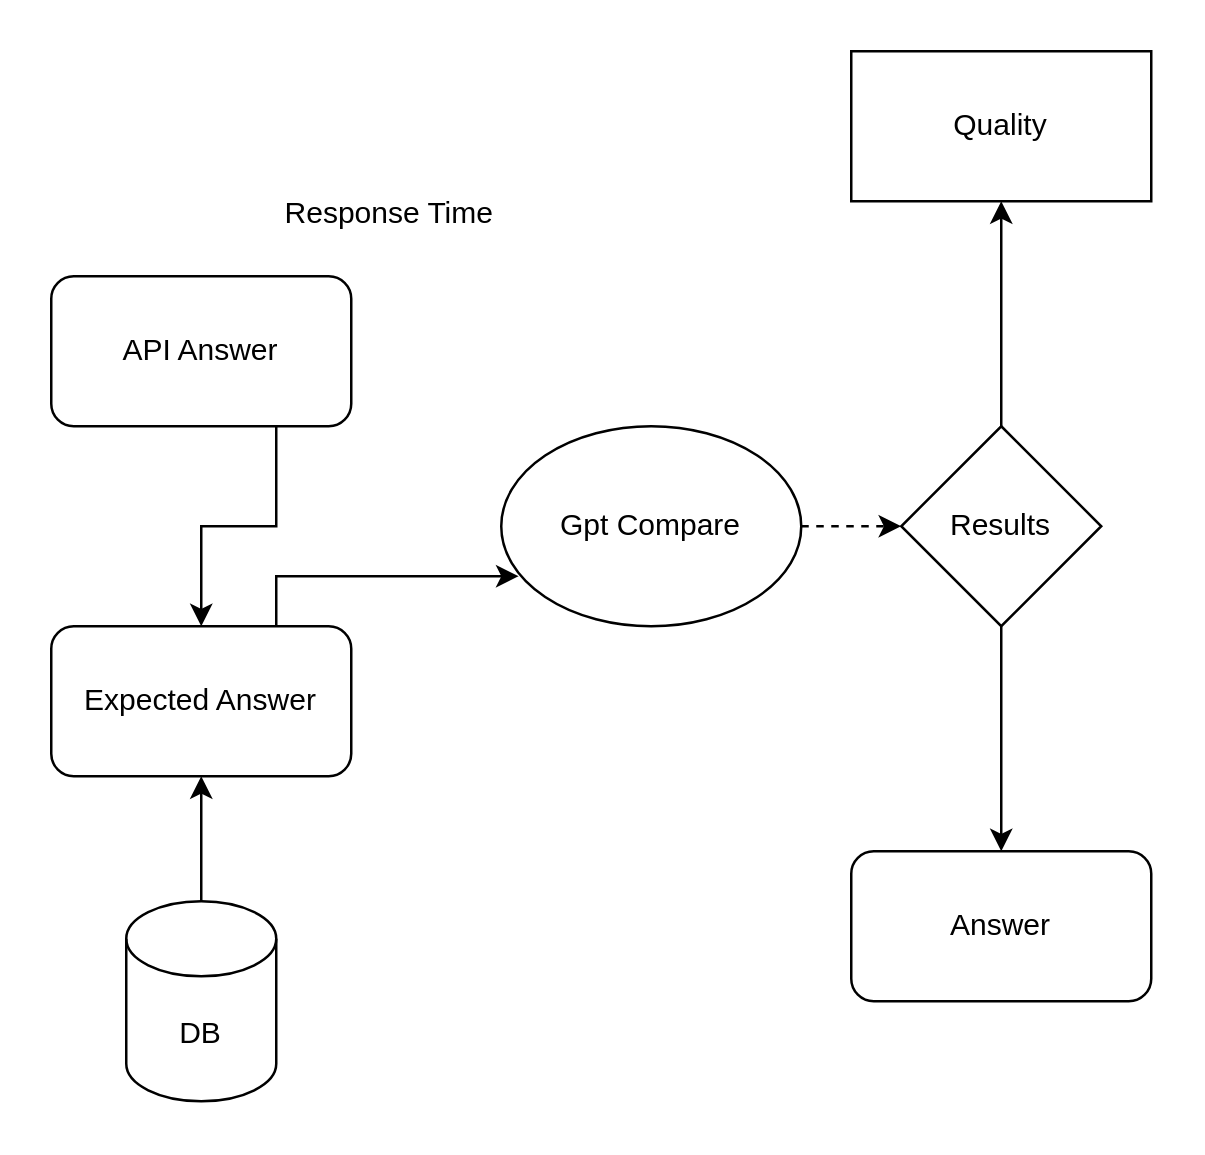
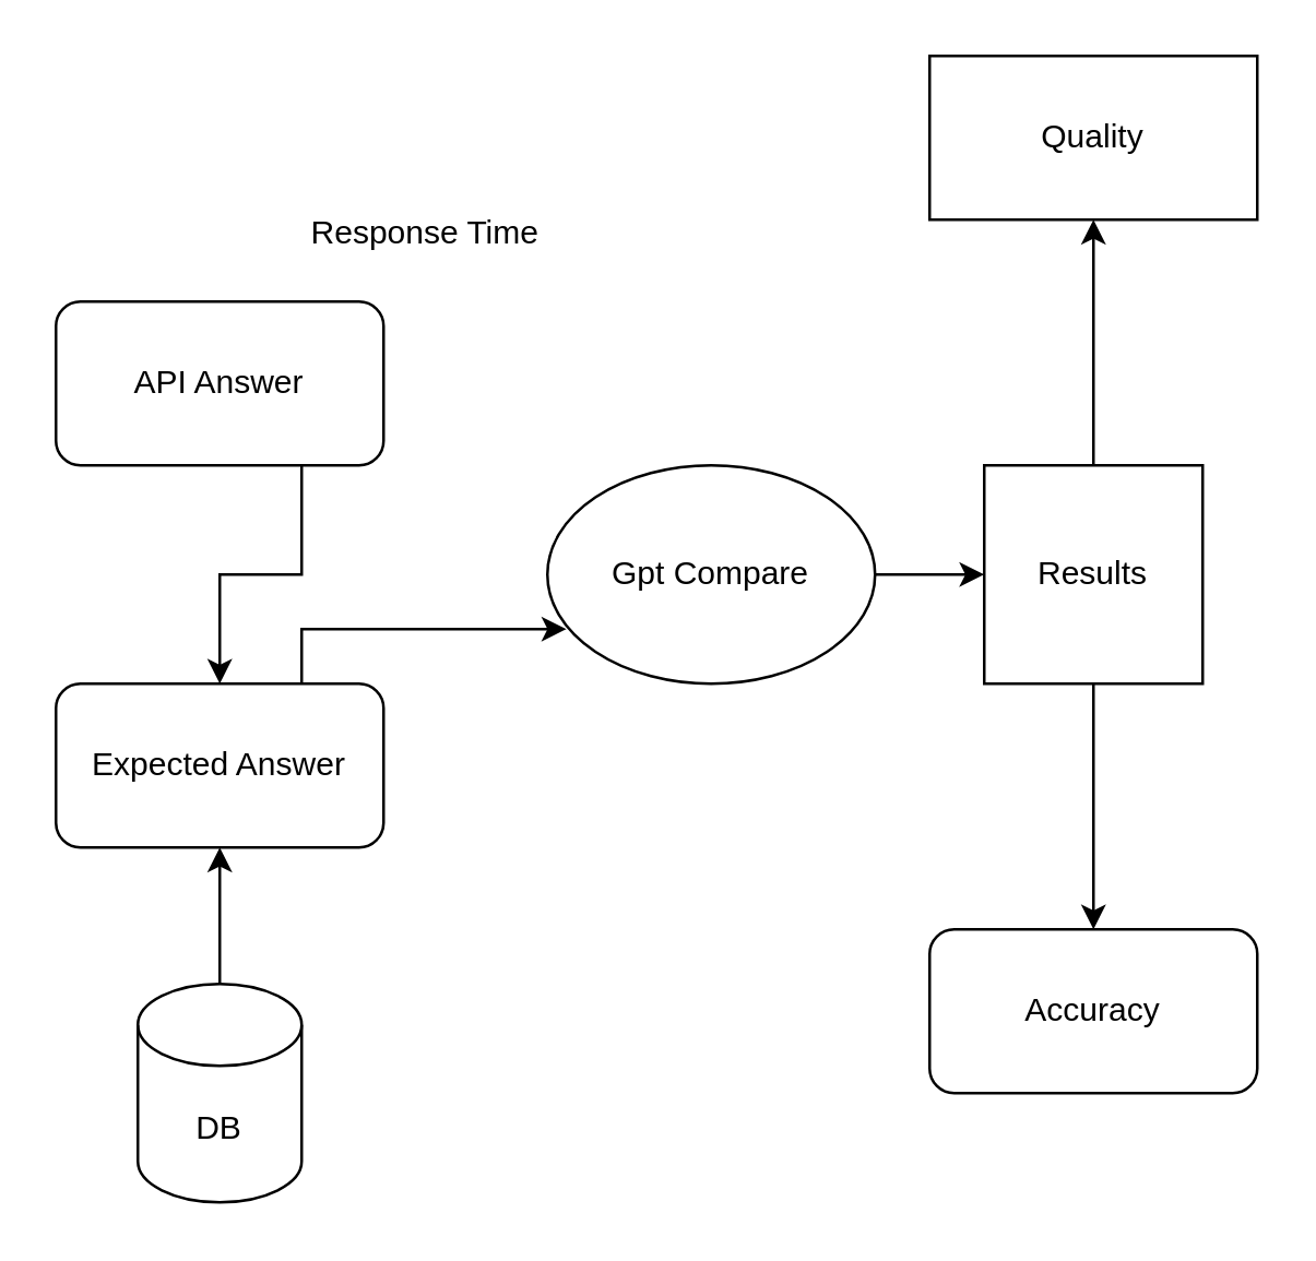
  <mxCell id="0" />
  <mxCell id="1" parent="0" />
  <mxCell id="2" style="edgeStyle=orthogonalEdgeStyle;rounded=0;orthogonalLoop=1;jettySize=auto;html=1;exitX=0.75;exitY=1;exitDx=0;exitDy=0;" edge="1" parent="1" source="3" target="4"><mxGeometry relative="1" as="geometry" /></mxCell>
  <mxCell id="3" value="API Answer" style="rounded=1;whiteSpace=wrap;html=1;" vertex="1" parent="1"><mxGeometry x="20" y="110" width="120" height="60" as="geometry" /></mxCell>
  <mxCell id="4" value="Expected Answer" style="rounded=1;whiteSpace=wrap;html=1;" vertex="1" parent="1"><mxGeometry x="20" y="250" width="120" height="60" as="geometry" /></mxCell>
- <mxCell id="5" style="edgeStyle=orthogonalEdgeStyle;rounded=0;orthogonalLoop=1;jettySize=auto;html=1;dashed=1;" edge="1" parent="1" source="6" target="10"><mxGeometry relative="1" as="geometry" /></mxCell>
+ <mxCell id="5" style="edgeStyle=orthogonalEdgeStyle;rounded=0;orthogonalLoop=1;jettySize=auto;html=1;" edge="1" parent="1" source="6" target="10"><mxGeometry relative="1" as="geometry" /></mxCell>
  <mxCell id="6" value="Gpt Compare" style="ellipse;whiteSpace=wrap;html=1;" vertex="1" parent="1"><mxGeometry x="200" y="170" width="120" height="80" as="geometry" /></mxCell>
  <mxCell id="7" style="edgeStyle=orthogonalEdgeStyle;rounded=0;orthogonalLoop=1;jettySize=auto;html=1;exitX=0.75;exitY=0;exitDx=0;exitDy=0;entryX=0.058;entryY=0.75;entryDx=0;entryDy=0;entryPerimeter=0;" edge="1" parent="1" source="4" target="6"><mxGeometry relative="1" as="geometry" /></mxCell>
  <mxCell id="8" value="" style="edgeStyle=orthogonalEdgeStyle;rounded=0;orthogonalLoop=1;jettySize=auto;html=1;" edge="1" parent="1" source="10" target="13"><mxGeometry relative="1" as="geometry" /></mxCell>
  <mxCell id="9" value="" style="edgeStyle=orthogonalEdgeStyle;rounded=0;orthogonalLoop=1;jettySize=auto;html=1;" edge="1" parent="1" source="10" target="14"><mxGeometry relative="1" as="geometry" /></mxCell>
- <mxCell id="10" value="Results" style="rhombus;whiteSpace=wrap;html=1;" vertex="1" parent="1"><mxGeometry x="360" y="170" width="80" height="80" as="geometry" /></mxCell>
+ <mxCell id="10" value="Results" style="whiteSpace=wrap;html=1;rounded=0;" vertex="1" parent="1"><mxGeometry x="360" y="170" width="80" height="80" as="geometry" /></mxCell>
  <mxCell id="11" style="edgeStyle=orthogonalEdgeStyle;rounded=0;orthogonalLoop=1;jettySize=auto;html=1;exitX=0.5;exitY=0;exitDx=0;exitDy=0;exitPerimeter=0;" edge="1" parent="1" source="12" target="4"><mxGeometry relative="1" as="geometry" /></mxCell>
  <mxCell id="12" value="DB" style="shape=cylinder3;whiteSpace=wrap;html=1;boundedLbl=1;backgroundOutline=1;size=15;" vertex="1" parent="1"><mxGeometry x="50" y="360" width="60" height="80" as="geometry" /></mxCell>
- <mxCell id="13" value="Answer" style="rounded=1;whiteSpace=wrap;html=1;" vertex="1" parent="1"><mxGeometry x="340" y="340" width="120" height="60" as="geometry" /></mxCell>
+ <mxCell id="13" value="Accuracy" style="rounded=1;whiteSpace=wrap;html=1;" vertex="1" parent="1"><mxGeometry x="340" y="340" width="120" height="60" as="geometry" /></mxCell>
  <mxCell id="14" value="Quality" style="whiteSpace=wrap;html=1;" vertex="1" parent="1"><mxGeometry x="340" y="20" width="120" height="60" as="geometry" /></mxCell>
  <mxCell id="15" value="Response Time" style="text;html=1;align=center;verticalAlign=middle;resizable=0;points=[];autosize=1;strokeColor=none;fillColor=none;" vertex="1" parent="1"><mxGeometry x="100" y="70" width="110" height="30" as="geometry" /></mxCell>
